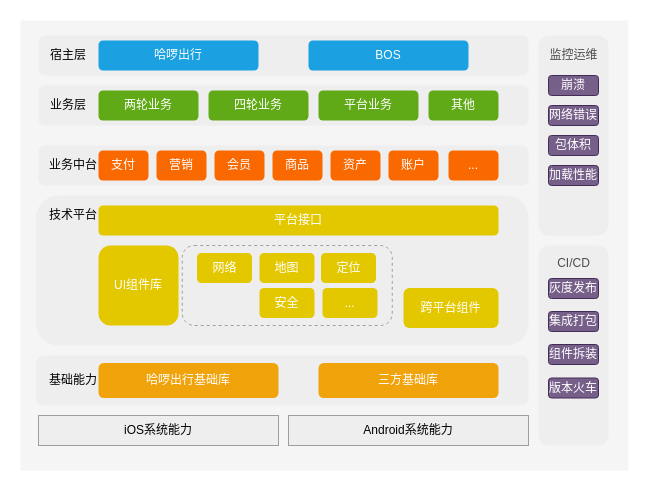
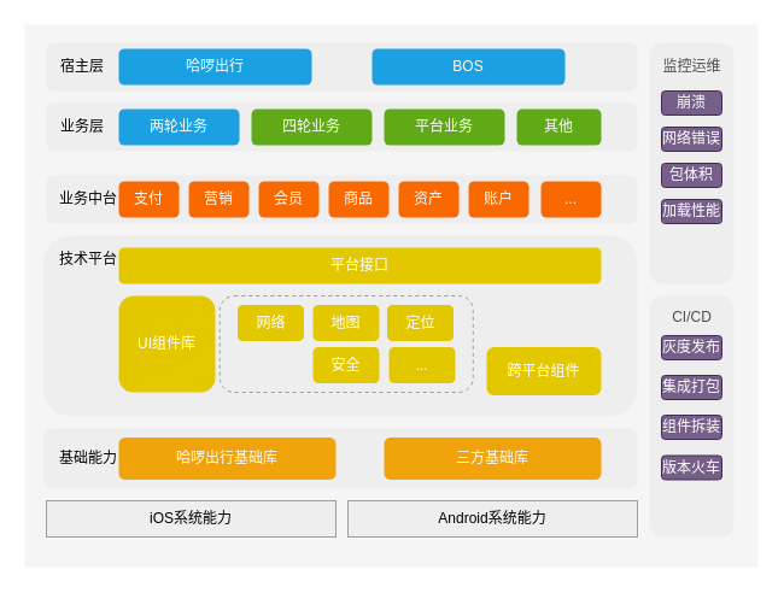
  <mxCell id="0" />
  <mxCell id="1" parent="0" />
  <mxCell id="2" value="" style="whiteSpace=wrap;html=1;rounded=0;fillColor=#f5f5f5;fontColor=#333333;strokeColor=none;" vertex="1" parent="1"><mxGeometry x="20" y="20" width="608" height="450" as="geometry" /></mxCell>
  <mxCell id="3" value="" style="rounded=1;whiteSpace=wrap;html=1;fillColor=#eeeeee;strokeColor=none;" vertex="1" parent="1"><mxGeometry x="35.5" y="195" width="492.5" height="150" as="geometry" /></mxCell>
  <mxCell id="4" value="" style="rounded=1;whiteSpace=wrap;html=1;fillColor=none;dashed=1;strokeColor=#9E9E9E;" vertex="1" parent="1"><mxGeometry x="181.75" y="245" width="210" height="80" as="geometry" /></mxCell>
  <mxCell id="5" value="" style="rounded=1;whiteSpace=wrap;html=1;fillColor=#eeeeee;strokeColor=none;" vertex="1" parent="1"><mxGeometry x="38" y="35" width="490" height="40" as="geometry" /></mxCell>
  <mxCell id="6" value="&lt;font&gt;BOS&lt;/font&gt;" style="text;html=1;align=center;verticalAlign=middle;whiteSpace=wrap;rounded=1;fillColor=#1ba1e2;fontColor=#FFFFFF;" vertex="1" parent="1"><mxGeometry x="308" y="40" width="160" height="30" as="geometry" /></mxCell>
  <mxCell id="7" value="宿主层" style="text;html=1;strokeColor=none;fillColor=none;align=center;verticalAlign=middle;whiteSpace=wrap;rounded=0;" vertex="1" parent="1"><mxGeometry x="48" y="45" width="40" height="20" as="geometry" /></mxCell>
  <mxCell id="8" value="" style="rounded=1;whiteSpace=wrap;html=1;fillColor=#eeeeee;strokeColor=none;" vertex="1" parent="1"><mxGeometry x="38" y="85" width="490" height="40" as="geometry" /></mxCell>
  <mxCell id="9" value="业务层" style="text;html=1;strokeColor=none;fillColor=none;align=center;verticalAlign=middle;whiteSpace=wrap;rounded=0;" vertex="1" parent="1"><mxGeometry x="48" y="95" width="40" height="20" as="geometry" /></mxCell>
- <mxCell id="10" value="&lt;font&gt;两轮业务&lt;/font&gt;" style="rounded=1;whiteSpace=wrap;html=1;fillColor=#60a917;strokeColor=none;fontColor=#FFFFFF;" vertex="1" parent="1"><mxGeometry x="98" y="90" width="100" height="30" as="geometry" /></mxCell>
+ <mxCell id="10" value="&lt;font&gt;两轮业务&lt;/font&gt;" style="rounded=1;whiteSpace=wrap;html=1;fillColor=#1ba1e2;strokeColor=none;fontColor=#FFFFFF;" vertex="1" parent="1"><mxGeometry x="98" y="90" width="100" height="30" as="geometry" /></mxCell>
  <mxCell id="11" value="&lt;font&gt;哈啰出行&lt;/font&gt;" style="text;html=1;align=center;verticalAlign=middle;whiteSpace=wrap;rounded=1;fillColor=#1ba1e2;fontColor=#FFFFFF;" vertex="1" parent="1"><mxGeometry x="98" y="40" width="160" height="30" as="geometry" /></mxCell>
  <mxCell id="12" value="&lt;font&gt;四轮业务&lt;/font&gt;" style="rounded=1;whiteSpace=wrap;html=1;fillColor=#60a917;strokeColor=none;fontColor=#FFFFFF;" vertex="1" parent="1"><mxGeometry x="208" y="90" width="100" height="30" as="geometry" /></mxCell>
  <mxCell id="13" value="&lt;font&gt;平台业务&lt;/font&gt;" style="rounded=1;whiteSpace=wrap;html=1;fillColor=#60a917;strokeColor=none;fontColor=#FFFFFF;" vertex="1" parent="1"><mxGeometry x="318" y="90" width="100" height="30" as="geometry" /></mxCell>
  <mxCell id="14" value="其他" style="rounded=1;whiteSpace=wrap;html=1;fillColor=#60a917;strokeColor=none;fontColor=#FFFFFF;" vertex="1" parent="1"><mxGeometry x="428" y="90" width="70" height="30" as="geometry" /></mxCell>
  <mxCell id="15" value="" style="rounded=1;whiteSpace=wrap;html=1;fillColor=#eeeeee;strokeColor=none;" vertex="1" parent="1"><mxGeometry x="38" y="145" width="490" height="40" as="geometry" /></mxCell>
  <mxCell id="16" value="业务中台" style="text;html=1;strokeColor=none;fillColor=none;align=center;verticalAlign=middle;whiteSpace=wrap;rounded=0;" vertex="1" parent="1"><mxGeometry x="48" y="155" width="50" height="20" as="geometry" /></mxCell>
  <mxCell id="17" value="支付" style="rounded=1;whiteSpace=wrap;html=1;fillColor=#fa6800;fontColor=#ffffff;strokeColor=none;" vertex="1" parent="1"><mxGeometry x="98" y="150" width="50" height="30" as="geometry" /></mxCell>
  <mxCell id="18" value="营销" style="rounded=1;whiteSpace=wrap;html=1;fillColor=#fa6800;fontColor=#ffffff;strokeColor=none;" vertex="1" parent="1"><mxGeometry x="156" y="150" width="50" height="30" as="geometry" /></mxCell>
  <mxCell id="19" value="会员" style="rounded=1;whiteSpace=wrap;html=1;fillColor=#fa6800;fontColor=#ffffff;strokeColor=none;" vertex="1" parent="1"><mxGeometry x="214" y="150" width="50" height="30" as="geometry" /></mxCell>
  <mxCell id="20" value="资产" style="rounded=1;whiteSpace=wrap;html=1;fillColor=#fa6800;fontColor=#ffffff;strokeColor=none;" vertex="1" parent="1"><mxGeometry x="330" y="150" width="50" height="30" as="geometry" /></mxCell>
  <mxCell id="21" value="商品" style="rounded=1;whiteSpace=wrap;html=1;fillColor=#fa6800;fontColor=#ffffff;strokeColor=none;" vertex="1" parent="1"><mxGeometry x="272" y="150" width="50" height="30" as="geometry" /></mxCell>
  <mxCell id="22" value="账户" style="rounded=1;whiteSpace=wrap;html=1;fillColor=#fa6800;fontColor=#ffffff;strokeColor=none;" vertex="1" parent="1"><mxGeometry x="388" y="150" width="50" height="30" as="geometry" /></mxCell>
  <mxCell id="23" value="..." style="rounded=1;whiteSpace=wrap;html=1;fillColor=#fa6800;fontColor=#ffffff;strokeColor=none;" vertex="1" parent="1"><mxGeometry x="448" y="150" width="50" height="30" as="geometry" /></mxCell>
  <mxCell id="24" value="技术平台" style="text;html=1;strokeColor=none;fillColor=none;align=center;verticalAlign=middle;whiteSpace=wrap;rounded=0;" vertex="1" parent="1"><mxGeometry x="48" y="205" width="50" height="20" as="geometry" /></mxCell>
  <mxCell id="25" value="平台接口" style="rounded=1;whiteSpace=wrap;html=1;fillColor=#e3c800;fontColor=#ffffff;strokeColor=none;" vertex="1" parent="1"><mxGeometry x="98" y="205" width="400" height="30" as="geometry" /></mxCell>
  <mxCell id="26" value="UI组件库" style="whiteSpace=wrap;html=1;aspect=fixed;rounded=1;fillColor=#e3c800;fontColor=#ffffff;strokeColor=none;" vertex="1" parent="1"><mxGeometry x="98" y="245" width="80" height="80" as="geometry" /></mxCell>
  <mxCell id="27" value="网络" style="rounded=1;whiteSpace=wrap;html=1;fillColor=#e3c800;fontColor=#ffffff;strokeColor=none;" vertex="1" parent="1"><mxGeometry x="196.5" y="252.5" width="55" height="30" as="geometry" /></mxCell>
  <mxCell id="28" value="地图" style="rounded=1;whiteSpace=wrap;html=1;fillColor=#e3c800;fontColor=#ffffff;strokeColor=none;" vertex="1" parent="1"><mxGeometry x="259" y="252.5" width="55" height="30" as="geometry" /></mxCell>
  <mxCell id="29" value="定位" style="rounded=1;whiteSpace=wrap;html=1;fillColor=#e3c800;fontColor=#ffffff;strokeColor=none;" vertex="1" parent="1"><mxGeometry x="320.5" y="252.5" width="55" height="30" as="geometry" /></mxCell>
  <mxCell id="30" value="安全" style="rounded=1;whiteSpace=wrap;html=1;fillColor=#e3c800;fontColor=#ffffff;strokeColor=none;" vertex="1" parent="1"><mxGeometry x="259" y="287.5" width="55" height="30" as="geometry" /></mxCell>
  <mxCell id="31" value="..." style="rounded=1;whiteSpace=wrap;html=1;fillColor=#e3c800;fontColor=#ffffff;strokeColor=none;" vertex="1" parent="1"><mxGeometry x="322" y="287.5" width="55" height="30" as="geometry" /></mxCell>
  <mxCell id="32" value="跨平台组件" style="rounded=1;whiteSpace=wrap;html=1;dashed=1;fillColor=#e3c800;fontColor=#ffffff;strokeColor=none;" vertex="1" parent="1"><mxGeometry x="403" y="287.5" width="95" height="40" as="geometry" /></mxCell>
  <mxCell id="33" value="" style="rounded=1;whiteSpace=wrap;html=1;fillColor=#eeeeee;strokeColor=none;" vertex="1" parent="1"><mxGeometry x="35.5" y="355" width="492.5" height="50" as="geometry" /></mxCell>
  <mxCell id="34" value="基础能力" style="text;html=1;strokeColor=none;fillColor=none;align=center;verticalAlign=middle;whiteSpace=wrap;rounded=0;" vertex="1" parent="1"><mxGeometry x="48" y="370" width="50" height="20" as="geometry" /></mxCell>
  <mxCell id="35" value="哈啰出行基础库" style="rounded=1;whiteSpace=wrap;html=1;dashed=1;fillColor=#f0a30a;fontColor=#ffffff;strokeColor=none;" vertex="1" parent="1"><mxGeometry x="98" y="362.5" width="180" height="35" as="geometry" /></mxCell>
  <mxCell id="36" value="三方基础库" style="rounded=1;whiteSpace=wrap;html=1;dashed=1;fillColor=#f0a30a;fontColor=#ffffff;strokeColor=none;" vertex="1" parent="1"><mxGeometry x="318" y="362.5" width="180" height="35" as="geometry" /></mxCell>
  <mxCell id="37" value="iOS系统能力" style="rounded=0;whiteSpace=wrap;html=1;fillColor=#EEEEEE;strokeColor=#9E9E9E;" vertex="1" parent="1"><mxGeometry x="38" y="415" width="240" height="30" as="geometry" /></mxCell>
  <mxCell id="38" value="Android系统能力" style="rounded=0;whiteSpace=wrap;html=1;fillColor=#eeeeee;strokeColor=#9E9E9E;" vertex="1" parent="1"><mxGeometry x="288" y="415" width="240" height="30" as="geometry" /></mxCell>
  <mxCell id="39" value="" style="rounded=1;whiteSpace=wrap;html=1;fillColor=#eeeeee;strokeColor=none;" vertex="1" parent="1"><mxGeometry x="538" y="35" width="70" height="200" as="geometry" /></mxCell>
  <mxCell id="40" value="&lt;font color=&quot;#4d4d4d&quot;&gt;监控运维&lt;/font&gt;" style="text;html=1;strokeColor=none;fillColor=none;align=center;verticalAlign=middle;whiteSpace=wrap;rounded=0;fontColor=#FFFFFF;" vertex="1" parent="1"><mxGeometry x="545.5" y="45" width="55" height="20" as="geometry" /></mxCell>
  <mxCell id="41" value="" style="rounded=1;whiteSpace=wrap;html=1;fillColor=#eeeeee;strokeColor=none;" vertex="1" parent="1"><mxGeometry x="538" y="245" width="70" height="200" as="geometry" /></mxCell>
  <mxCell id="42" value="&lt;font color=&quot;#4d4d4d&quot;&gt;CI/CD&lt;/font&gt;" style="text;html=1;strokeColor=none;fillColor=none;align=center;verticalAlign=middle;whiteSpace=wrap;rounded=0;fontColor=#FFFFFF;" vertex="1" parent="1"><mxGeometry x="545.5" y="252.5" width="55" height="20" as="geometry" /></mxCell>
  <mxCell id="43" value="崩溃" style="rounded=1;whiteSpace=wrap;html=1;fillColor=#76608a;strokeColor=#432D57;fontColor=#ffffff;" vertex="1" parent="1"><mxGeometry x="548" y="75" width="50" height="20" as="geometry" /></mxCell>
  <mxCell id="44" value="网络错误" style="rounded=1;whiteSpace=wrap;html=1;fillColor=#76608a;strokeColor=#432D57;fontColor=#ffffff;" vertex="1" parent="1"><mxGeometry x="548" y="105" width="50" height="20" as="geometry" /></mxCell>
  <mxCell id="45" value="包体积" style="rounded=1;whiteSpace=wrap;html=1;fillColor=#76608a;strokeColor=#432D57;fontColor=#ffffff;" vertex="1" parent="1"><mxGeometry x="548" y="135" width="50" height="20" as="geometry" /></mxCell>
  <mxCell id="46" value="加载性能" style="rounded=1;whiteSpace=wrap;html=1;fillColor=#76608a;strokeColor=#432D57;fontColor=#ffffff;" vertex="1" parent="1"><mxGeometry x="548" y="165" width="50" height="20" as="geometry" /></mxCell>
  <mxCell id="47" value="灰度发布" style="rounded=1;whiteSpace=wrap;html=1;fillColor=#76608a;strokeColor=#432D57;fontColor=#ffffff;" vertex="1" parent="1"><mxGeometry x="548" y="278" width="50" height="20" as="geometry" /></mxCell>
  <mxCell id="48" value="集成打包" style="rounded=1;whiteSpace=wrap;html=1;fillColor=#76608a;strokeColor=#432D57;fontColor=#ffffff;" vertex="1" parent="1"><mxGeometry x="548" y="311" width="50" height="20" as="geometry" /></mxCell>
  <mxCell id="49" value="组件拆装" style="rounded=1;whiteSpace=wrap;html=1;fillColor=#76608a;strokeColor=#432D57;fontColor=#ffffff;" vertex="1" parent="1"><mxGeometry x="548" y="344" width="50" height="20" as="geometry" /></mxCell>
  <mxCell id="50" value="版本火车" style="rounded=1;whiteSpace=wrap;html=1;fillColor=#76608a;strokeColor=#432D57;fontColor=#ffffff;" vertex="1" parent="1"><mxGeometry x="548" y="377.5" width="50" height="20" as="geometry" /></mxCell>
